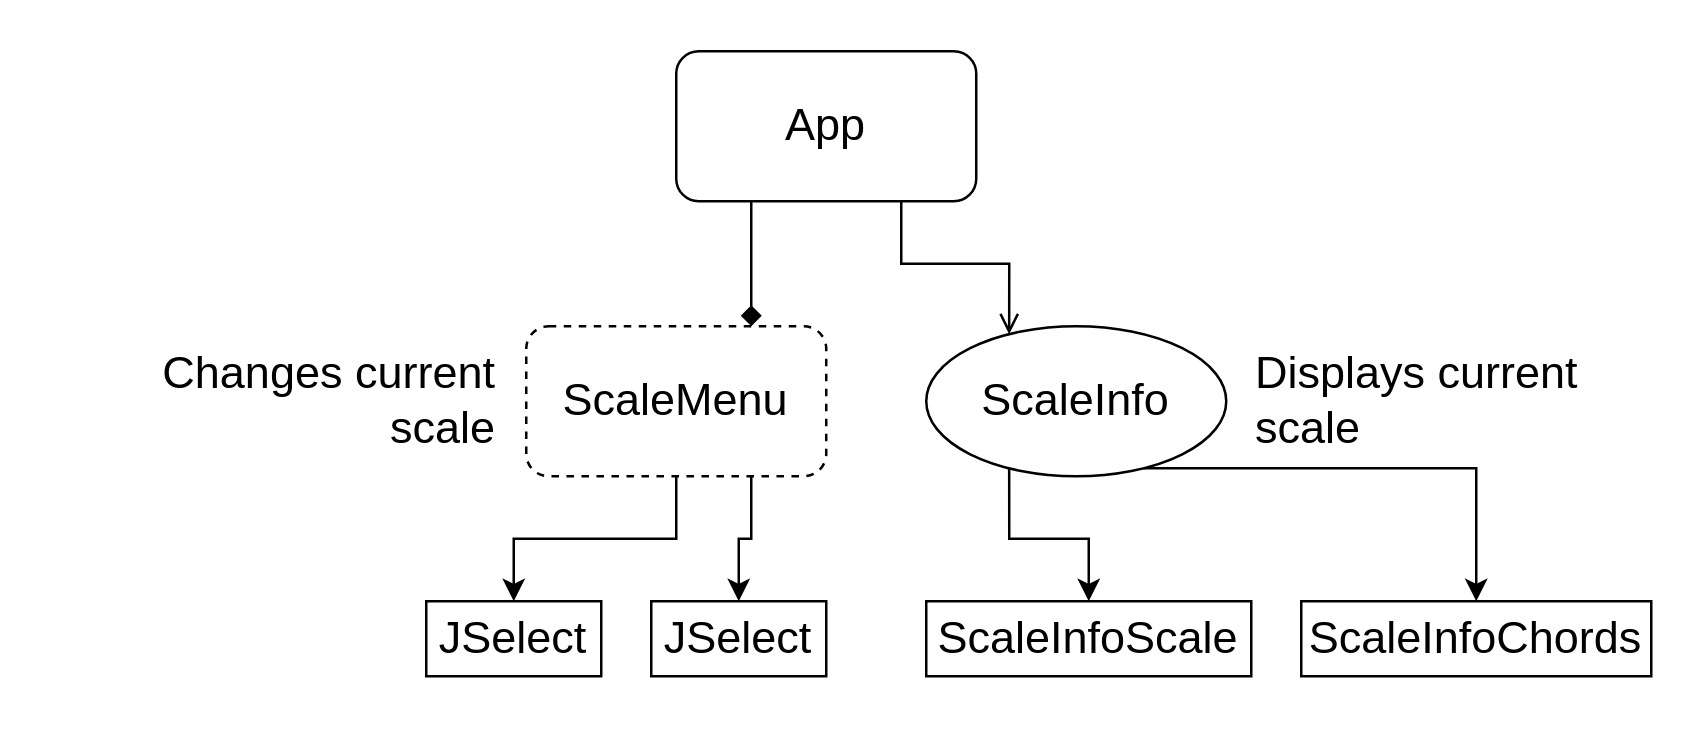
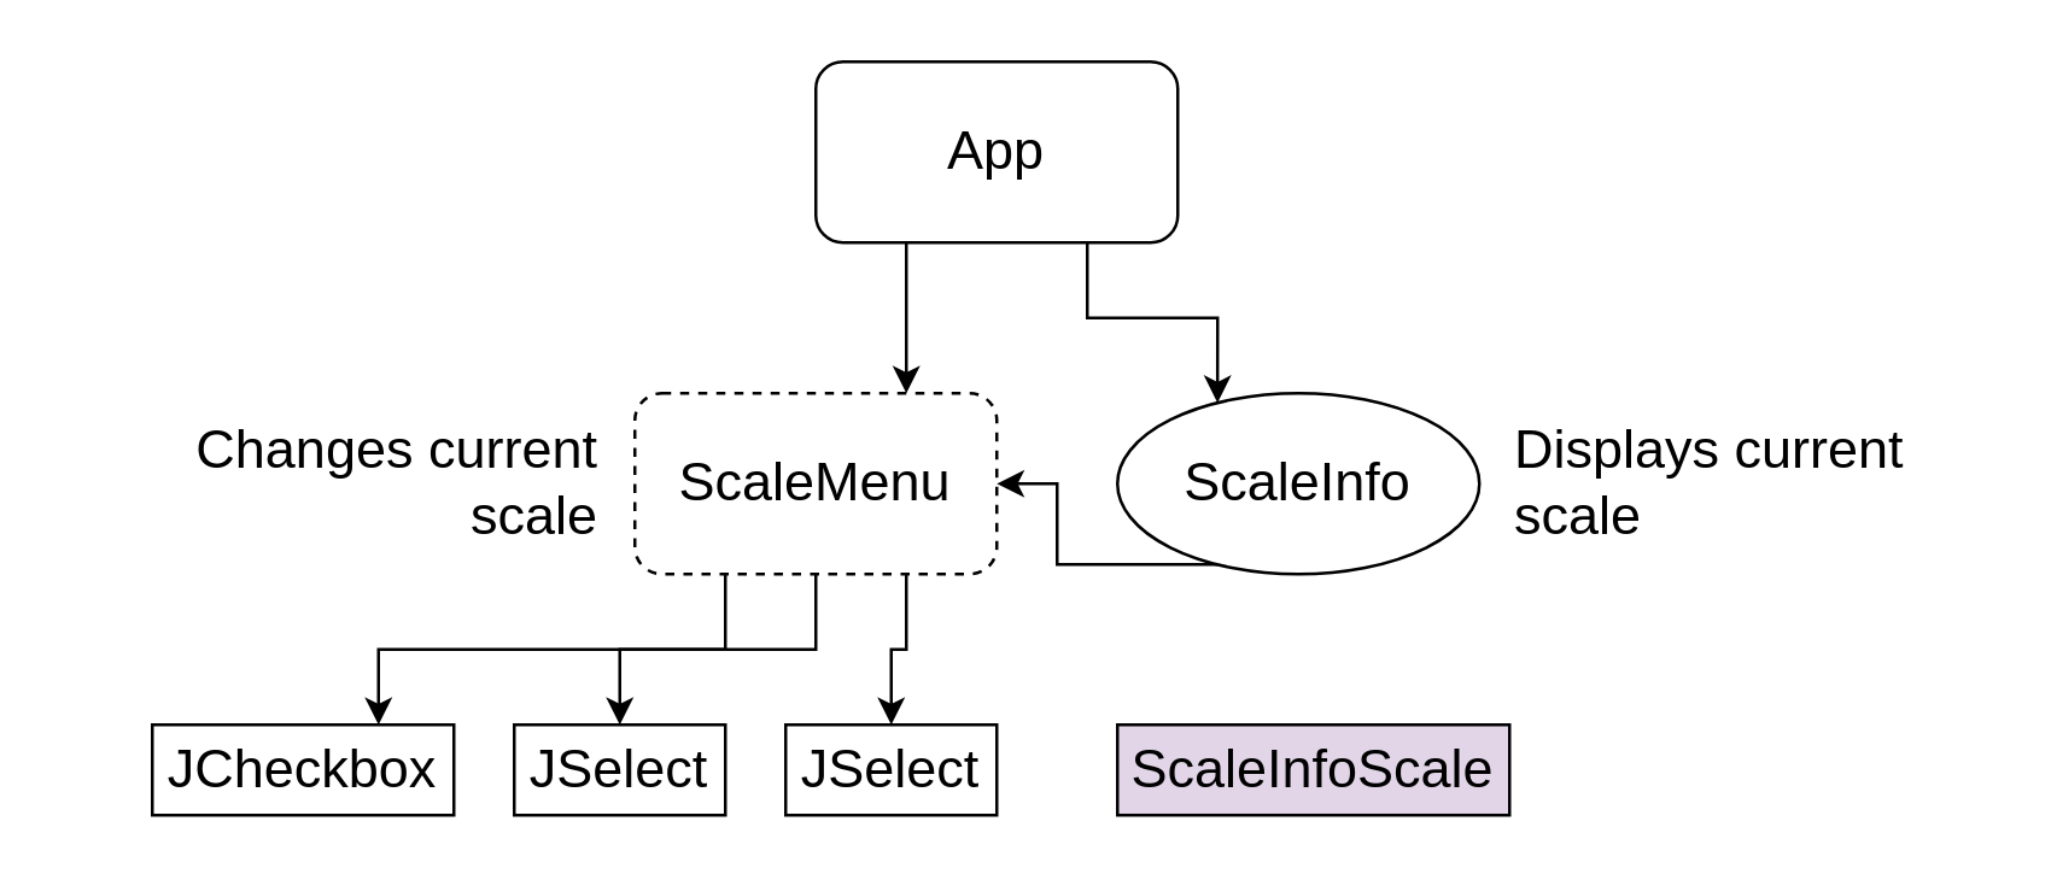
  <mxCell id="0" />
  <mxCell id="1" parent="0" />
- <mxCell id="2" style="edgeStyle=orthogonalEdgeStyle;rounded=0;orthogonalLoop=1;jettySize=auto;html=1;exitX=0.75;exitY=1;exitDx=0;exitDy=0;entryX=0.25;entryY=0;entryDx=0;entryDy=0;fontSize=18;endArrow=open;" edge="1" parent="1" source="4" target="11"><mxGeometry relative="1" as="geometry" /></mxCell>
- <mxCell id="3" style="edgeStyle=orthogonalEdgeStyle;rounded=0;orthogonalLoop=1;jettySize=auto;html=1;exitX=0.25;exitY=1;exitDx=0;exitDy=0;entryX=0.75;entryY=0;entryDx=0;entryDy=0;fontSize=18;endArrow=diamond;" edge="1" parent="1" source="4" target="8"><mxGeometry relative="1" as="geometry" /></mxCell>
+ <mxCell id="2" style="edgeStyle=orthogonalEdgeStyle;rounded=0;orthogonalLoop=1;jettySize=auto;html=1;exitX=0.75;exitY=1;exitDx=0;exitDy=0;entryX=0.25;entryY=0;entryDx=0;entryDy=0;fontSize=18;" edge="1" parent="1" source="4" target="11"><mxGeometry relative="1" as="geometry" /></mxCell>
+ <mxCell id="3" style="edgeStyle=orthogonalEdgeStyle;rounded=0;orthogonalLoop=1;jettySize=auto;html=1;exitX=0.25;exitY=1;exitDx=0;exitDy=0;entryX=0.75;entryY=0;entryDx=0;entryDy=0;fontSize=18;" edge="1" parent="1" source="4" target="8"><mxGeometry relative="1" as="geometry" /></mxCell>
  <mxCell id="4" value="&lt;div&gt;App&lt;/div&gt;" style="rounded=1;whiteSpace=wrap;html=1;fontSize=18;" vertex="1" parent="1"><mxGeometry x="270" y="20" width="120" height="60" as="geometry" /></mxCell>
+ <mxCell id="5" style="edgeStyle=orthogonalEdgeStyle;rounded=0;orthogonalLoop=1;jettySize=auto;html=1;exitX=0.25;exitY=1;exitDx=0;exitDy=0;entryX=0.75;entryY=0;entryDx=0;entryDy=0;fontSize=18;" edge="1" parent="1" source="8" target="14"><mxGeometry relative="1" as="geometry" /></mxCell>
  <mxCell id="6" style="edgeStyle=orthogonalEdgeStyle;rounded=0;orthogonalLoop=1;jettySize=auto;html=1;exitX=0.5;exitY=1;exitDx=0;exitDy=0;entryX=0.5;entryY=0;entryDx=0;entryDy=0;fontSize=18;" edge="1" parent="1" source="8" target="15"><mxGeometry relative="1" as="geometry" /></mxCell>
  <mxCell id="7" style="edgeStyle=orthogonalEdgeStyle;rounded=0;orthogonalLoop=1;jettySize=auto;html=1;exitX=0.75;exitY=1;exitDx=0;exitDy=0;entryX=0.5;entryY=0;entryDx=0;entryDy=0;fontSize=18;" edge="1" parent="1" source="8" target="16"><mxGeometry relative="1" as="geometry" /></mxCell>
  <mxCell id="8" value="ScaleMenu" style="rounded=1;whiteSpace=wrap;html=1;fontSize=18;dashed=1;" vertex="1" parent="1"><mxGeometry x="210" y="130" width="120" height="60" as="geometry" /></mxCell>
- <mxCell id="9" style="edgeStyle=orthogonalEdgeStyle;rounded=0;orthogonalLoop=1;jettySize=auto;html=1;exitX=0.25;exitY=1;exitDx=0;exitDy=0;entryX=0.5;entryY=0;entryDx=0;entryDy=0;fontSize=18;" edge="1" parent="1" source="11" target="17"><mxGeometry relative="1" as="geometry" /></mxCell>
- <mxCell id="10" style="edgeStyle=orthogonalEdgeStyle;rounded=0;orthogonalLoop=1;jettySize=auto;html=1;exitX=0.75;exitY=1;exitDx=0;exitDy=0;fontSize=18;" edge="1" parent="1" source="11" target="18"><mxGeometry relative="1" as="geometry" /></mxCell>
+ <mxCell id="9" style="edgeStyle=orthogonalEdgeStyle;rounded=0;orthogonalLoop=1;jettySize=auto;html=1;exitX=0.25;exitY=1;exitDx=0;exitDy=0;fontSize=18;" edge="1" parent="1" source="11" target="8"><mxGeometry relative="1" as="geometry" /></mxCell>
  <mxCell id="11" value="&lt;div&gt;ScaleInfo&lt;/div&gt;" style="ellipse;whiteSpace=wrap;html=1;fontSize=18;" vertex="1" parent="1"><mxGeometry x="370" y="130" width="120" height="60" as="geometry" /></mxCell>
  <mxCell id="12" value="Changes current scale" style="text;html=1;strokeColor=none;fillColor=none;align=right;verticalAlign=middle;whiteSpace=wrap;rounded=0;fontSize=18;" vertex="1" parent="1"><mxGeometry x="20" y="145" width="180" height="30" as="geometry" /></mxCell>
  <mxCell id="13" value="Displays current scale" style="text;html=1;strokeColor=none;fillColor=none;align=left;verticalAlign=middle;whiteSpace=wrap;rounded=0;fontSize=18;" vertex="1" parent="1"><mxGeometry x="500" y="145" width="140" height="30" as="geometry" /></mxCell>
+ <mxCell id="14" value="JCheckbox" style="rounded=0;whiteSpace=wrap;html=1;fontSize=18;" vertex="1" parent="1"><mxGeometry x="50" y="240" width="100" height="30" as="geometry" /></mxCell>
  <mxCell id="15" value="JSelect" style="rounded=0;whiteSpace=wrap;html=1;fontSize=18;" vertex="1" parent="1"><mxGeometry x="170" y="240" width="70" height="30" as="geometry" /></mxCell>
  <mxCell id="16" value="JSelect" style="rounded=0;whiteSpace=wrap;html=1;fontSize=18;" vertex="1" parent="1"><mxGeometry x="260" y="240" width="70" height="30" as="geometry" /></mxCell>
- <mxCell id="17" value="ScaleInfoScale" style="rounded=0;whiteSpace=wrap;html=1;fontSize=18;" vertex="1" parent="1"><mxGeometry x="370" y="240" width="130" height="30" as="geometry" /></mxCell>
- <mxCell id="18" value="ScaleInfoChords" style="rounded=0;whiteSpace=wrap;html=1;fontSize=18;" vertex="1" parent="1"><mxGeometry x="520" y="240" width="140" height="30" as="geometry" /></mxCell>
+ <mxCell id="17" value="ScaleInfoScale" style="rounded=0;whiteSpace=wrap;html=1;fontSize=18;fillColor=#e1d5e7;" vertex="1" parent="1"><mxGeometry x="370" y="240" width="130" height="30" as="geometry" /></mxCell>
